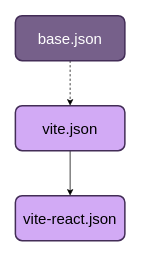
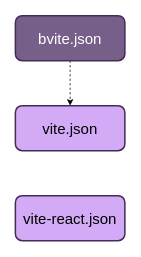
  <mxCell id="0" />
  <mxCell id="1" parent="0" />
  <mxCell id="2" style="edgeStyle=orthogonalEdgeStyle;rounded=0;orthogonalLoop=1;jettySize=auto;html=1;entryX=0.5;entryY=0;entryDx=0;entryDy=0;dashed=1;" edge="1" parent="1" source="3" target="5"><mxGeometry relative="1" as="geometry" /></mxCell>
- <mxCell id="3" value="&lt;font style=&quot;font-size: 20px;&quot;&gt;b&lt;/font&gt;&lt;span style=&quot;background-color: initial; font-size: 20px;&quot;&gt;ase.json&lt;/span&gt;" style="rounded=1;whiteSpace=wrap;html=1;strokeWidth=2;fillColor=#76608a;strokeColor=#432D57;fontColor=#ffffff;" vertex="1" parent="1"><mxGeometry x="20" y="20" width="146" height="60" as="geometry" /></mxCell>
- <mxCell id="4" style="edgeStyle=orthogonalEdgeStyle;rounded=0;orthogonalLoop=1;jettySize=auto;html=1;" edge="1" parent="1" source="5" target="6"><mxGeometry relative="1" as="geometry" /></mxCell>
+ <mxCell id="3" value="&lt;font style=&quot;font-size: 20px;&quot;&gt;b&lt;/font&gt;&lt;span style=&quot;background-color: initial; font-size: 20px;&quot;&gt;vite.json&lt;/span&gt;" style="rounded=1;whiteSpace=wrap;html=1;strokeWidth=2;fillColor=#76608a;strokeColor=#432D57;fontColor=#ffffff;" vertex="1" parent="1"><mxGeometry x="20" y="20" width="146" height="60" as="geometry" /></mxCell>
  <mxCell id="5" value="&lt;span style=&quot;background-color: initial; font-size: 20px;&quot;&gt;vite.json&lt;/span&gt;" style="rounded=1;whiteSpace=wrap;html=1;strokeWidth=2;fillColor=#D2AAF5;strokeColor=#432D57;fontColor=#000000;" vertex="1" parent="1"><mxGeometry x="20" y="140" width="146" height="60" as="geometry" /></mxCell>
  <mxCell id="6" value="&lt;span style=&quot;background-color: initial; font-size: 20px;&quot;&gt;vite-react.json&lt;/span&gt;" style="rounded=1;whiteSpace=wrap;html=1;strokeWidth=2;fillColor=#D2AAF5;strokeColor=#432D57;fontColor=#000000;" vertex="1" parent="1"><mxGeometry x="20" y="260" width="146" height="60" as="geometry" /></mxCell>
